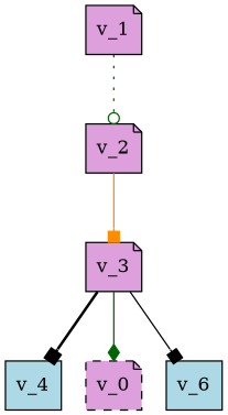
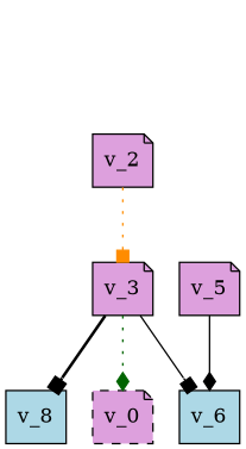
  digraph {
    rankdir=TB
    node [fillcolor=plum shape=note style="state,accepting,filled"]
    edge [arrowhead=box color=black style=solid]
-   v_1 [style="state,initial,filled" width=0.5]
    v_2 [width=0.5]
    v_3 [style=filled width=0.5]
-   v_4 [fillcolor=lightblue shape=box width=0.5]
+   v_4 [fillcolor=lightblue shape=box width=0.5 label=v_8]
    n5 [label=v_0 style="state,dashed,filled" width=0.5]
    v_6 [fillcolor=lightblue shape=box width=0.5]
-   v_1 -> v_2 [arrowhead=odot color=darkgreen label=" " style=dotted texlbl="$P$"]
-   v_2 -> v_3 [color=darkorange label=" " texlbl="$P_\alpha$"]
+   v_5 [style=filled width=0.5]
+   v_2 -> v_3 [color=darkorange label=" " style=dotted texlbl="$P_\alpha$"]
    v_3 -> v_4 [label=" " style=bold texlbl="$Q_\alpha$"]
-   v_3 -> n5 [arrowhead=diamond color=darkgreen label=" " texlbl="$\neg T_{C_\alpha}$"]
+   v_3 -> n5 [arrowhead=diamond color=darkgreen label=" " style=dotted texlbl="$\neg T_{C_\alpha}$"]
    v_3 -> v_6 [label=" " texlbl="$T_{C_\alpha}$"]
+   v_5 -> v_6 [arrowhead=diamond label=" " texlbl="$T_{E_\alpha}$"]
  }
